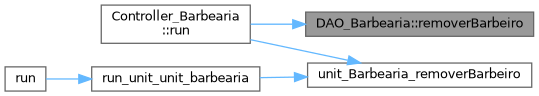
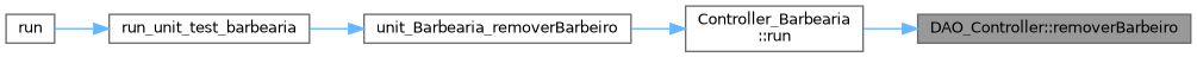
  digraph {
    rankdir=RL
    node [color=grey40 fillcolor=white fontname=Helvetica fontsize=10 shape=box style=filled]
    edge [color=steelblue1 dir=back fontname=Helvetica fontsize=10 labelfontname=Helvetica labelfontsize=10 style=solid]
-   n1 [color=gray40 fillcolor=grey60 fontcolor=black height=0.2 label="DAO_Barbearia::removerBarbeiro" width=0.4]
+   n1 [color=gray40 fillcolor=grey60 fontcolor=black height=0.2 label="DAO_Controller::removerBarbeiro" width=0.4]
    n2 [height=0.2 label="Controller_Barbearia\l::run" width=0.4]
    n3 [height=0.2 label=unit_Barbearia_removerBarbeiro width=0.4]
-   n4 [height=0.2 label=run_unit_unit_barbearia width=0.4]
+   n4 [height=0.2 label=run_unit_test_barbearia width=0.4]
    n5 [height=0.2 label=run width=0.4]
    n1 -> n2
-   n3 -> n2
+   n2 -> n3
    n3 -> n4
    n4 -> n5
  }
